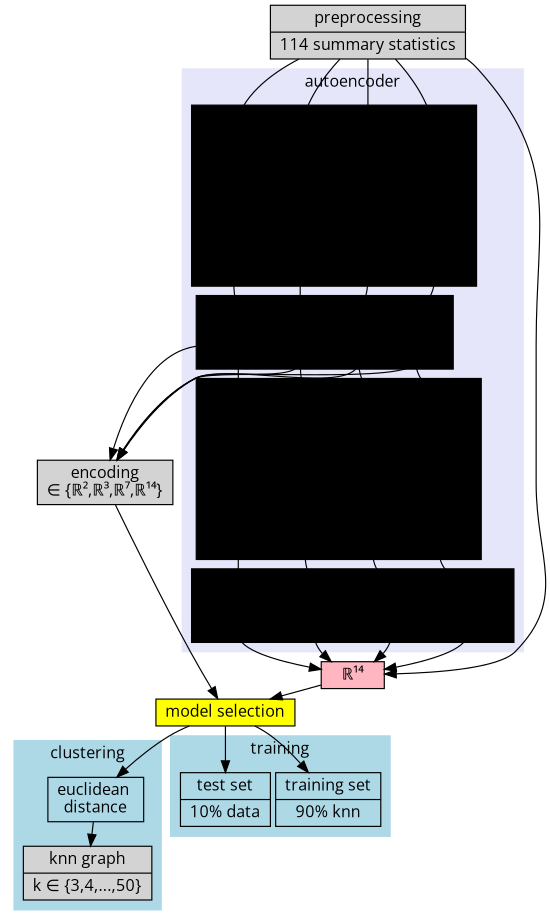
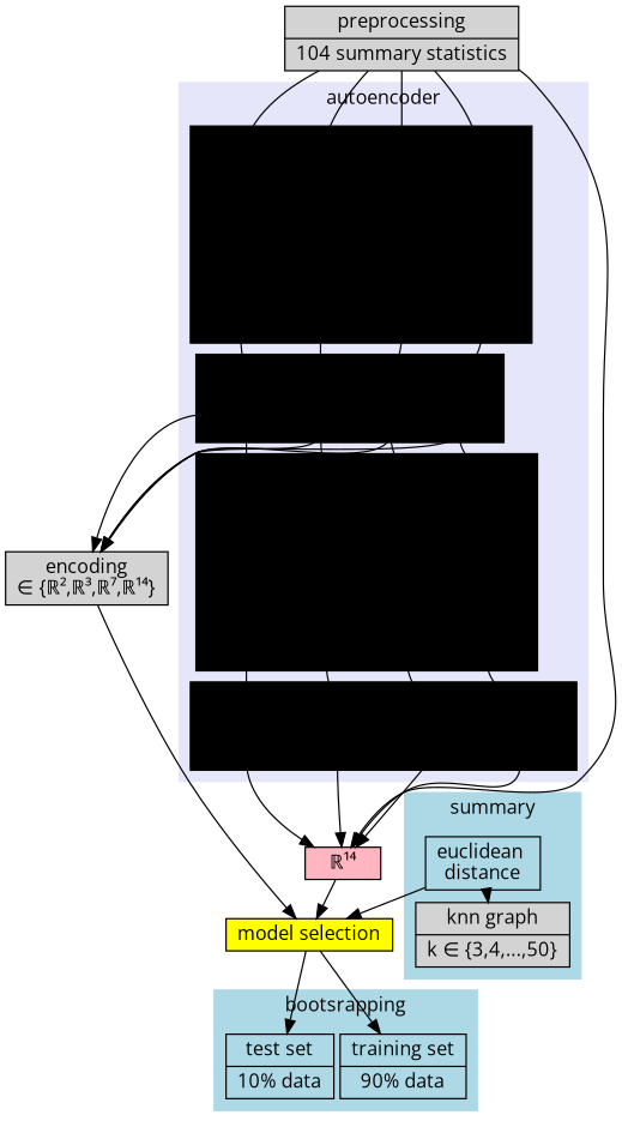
  digraph {
    fontname="Open Sans"
    nodesep=.05
    ranksep=0.05
    node [fontname="Open Sans" shape=record]
    edge [fontname="Open Sans"]
    n1 [fillcolor=lightpink height=.1 label="ℝ¹⁴" style=filled]
    n2 [fillcolor=yellow height=.1 label="model selection" style=filled]
-   n3 [fillcolor=lightgrey height=.1 label="{<b0> preprocessing | 114 summary statistics}" style=filled]
+   n3 [fillcolor=lightgrey height=.1 label="{<b0> preprocessing | 104 summary statistics}" style=filled]
    n4 [fillcolor=lightgrey height=.1 label="encoding\n∈ \{ℝ²,ℝ³,ℝ⁷,ℝ¹⁴\}" style=filled]
    n5 [fillcolor=lightgrey height=.1 label="{knn graph | k ∈ \{3,4,...,50\}}" style=filled]
    n6 [height=.1 label="{{{<e00> n = 58 | <e10> n = 29} | {<e01> n = 58 | n = 29 | <e21> n = 14} | {<e02> n = 58 | n = 29 | n = 14 | <e32> n = 7} | {<e03> n = 58 | <e2> n = 29 | <e3> n = 14 | <e4> n = 8 | <e53> n = 4}}}"]
    n7 [height=.1 label="<b0> n = 14 | <b1> n = 7 | <b2> n = 3 | <b3> n = 2"]
    n8 [height=.1 label="{{{<e00> n = 29 | <e10> n = 58} | {<e01> n = 14 | n = 29 | <e21> n = 58} | {<e02> n = 7 | n = 14 | n = 29 | <e32> n = 58} | {<e03> n = 4 | n = 8 | n = 14 | n = 29 | <e53> n = 58}}}"]
    n9 [height=.1 label="<o0> n = 114 | <o1> n = 114 | <o2> n = 114 | <o3> n = 114"]
    n10 [height=.1 label="euclidean \ndistance"]
-   n11 [height=.1 label="{training set | 90% knn}"]
+   n11 [height=.1 label="{training set | 90% data}"]
    n12 [height=.1 label="{test set | 10% data}"]
    subgraph sub_1 {
      n1
    }
    subgraph sub_2 {
      n2
    }
    subgraph sub_3 {
      n3
      n4
      n5
    }
    subgraph cluster_4 {
      color=lavender
      label=autoencoder
      style=filled
      subgraph cluster_5 {
        color=black
        label=euclidean
        style=filled
        n6
      }
      subgraph cluster_6 {
        color=black
        label="encoding layer"
        style=filled
        n7
      }
      subgraph cluster_7 {
        color=black
        label=decoder
        style=filled
        n8
      }
      subgraph cluster_8 {
        color=black
        label="decoded output"
        style=filled
        n9
      }
    }
    subgraph cluster_9 {
      color=lightblue
-     label=clustering
+     label=summary
      style=filled
      n5
      n10
    }
    subgraph cluster_10 {
      color=lightblue
-     label=training
+     label=bootsrapping
      style=filled
      n11
      n12
    }
    n1 -> n2
-   n2 -> n10
+   n10 -> n2
    n2 -> n11
    n2 -> n12
    n3 -> n1
    n3 -> n6 [headport=e00]
    n3 -> n6 [headport=e01]
    n3 -> n6 [headport=e02]
    n3 -> n6 [headport=e03]
    n4 -> n2
    n6 -> n7 [headport=b0 tailport=e10]
    n6 -> n7 [headport=b1 tailport=e21]
    n6 -> n7 [headport=b2 tailport=e32]
    n6 -> n7 [headport=b3 tailport=e53]
    n7 -> n4 [tailport=b0]
    n7 -> n4 [tailport=b1]
    n7 -> n4 [tailport=b2]
    n7 -> n4 [tailport=b3]
    n7 -> n8 [headport=e00 tailport=b0]
    n7 -> n8 [headport=e01 tailport=b1]
    n7 -> n8 [headport=e02 tailport=b2]
    n7 -> n8 [headport=e03 tailport=b3]
    n8 -> n9 [headport=o0 tailport=e10]
    n8 -> n9 [headport=o1 tailport=e21]
    n8 -> n9 [headport=o2 tailport=e32]
    n8 -> n9 [headport=o3 tailport=e53]
    n9 -> n1 [tailport=o0]
    n9 -> n1 [tailport=o1]
    n9 -> n1 [tailport=o2]
    n9 -> n1 [tailport=o3]
    n10 -> n5
  }
